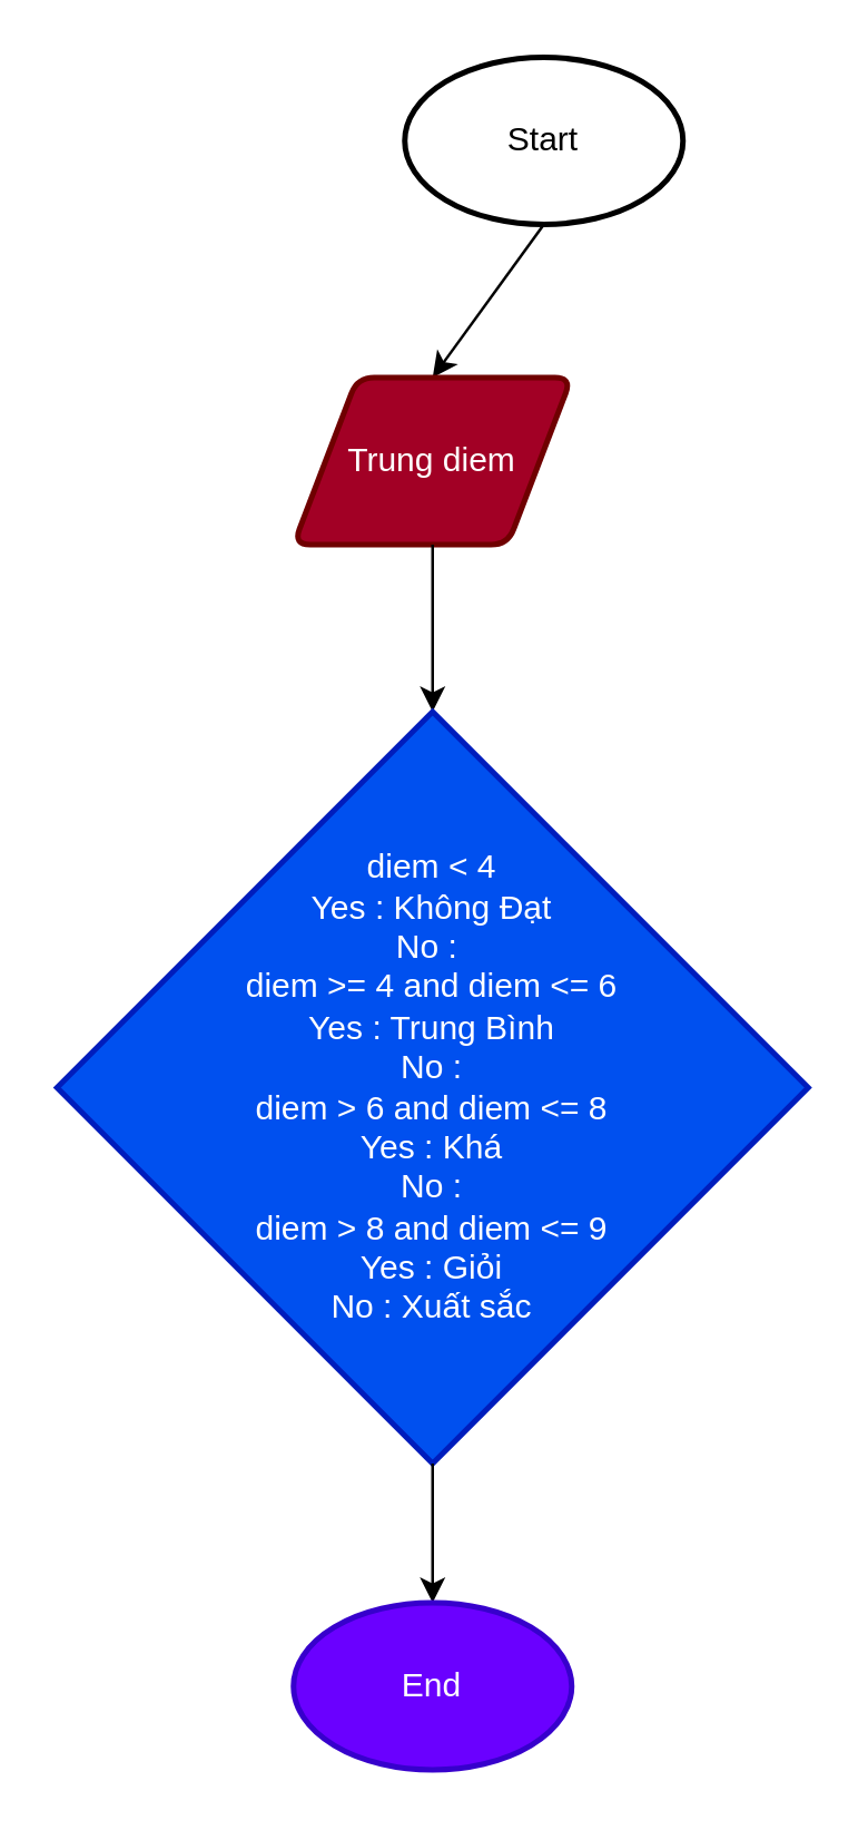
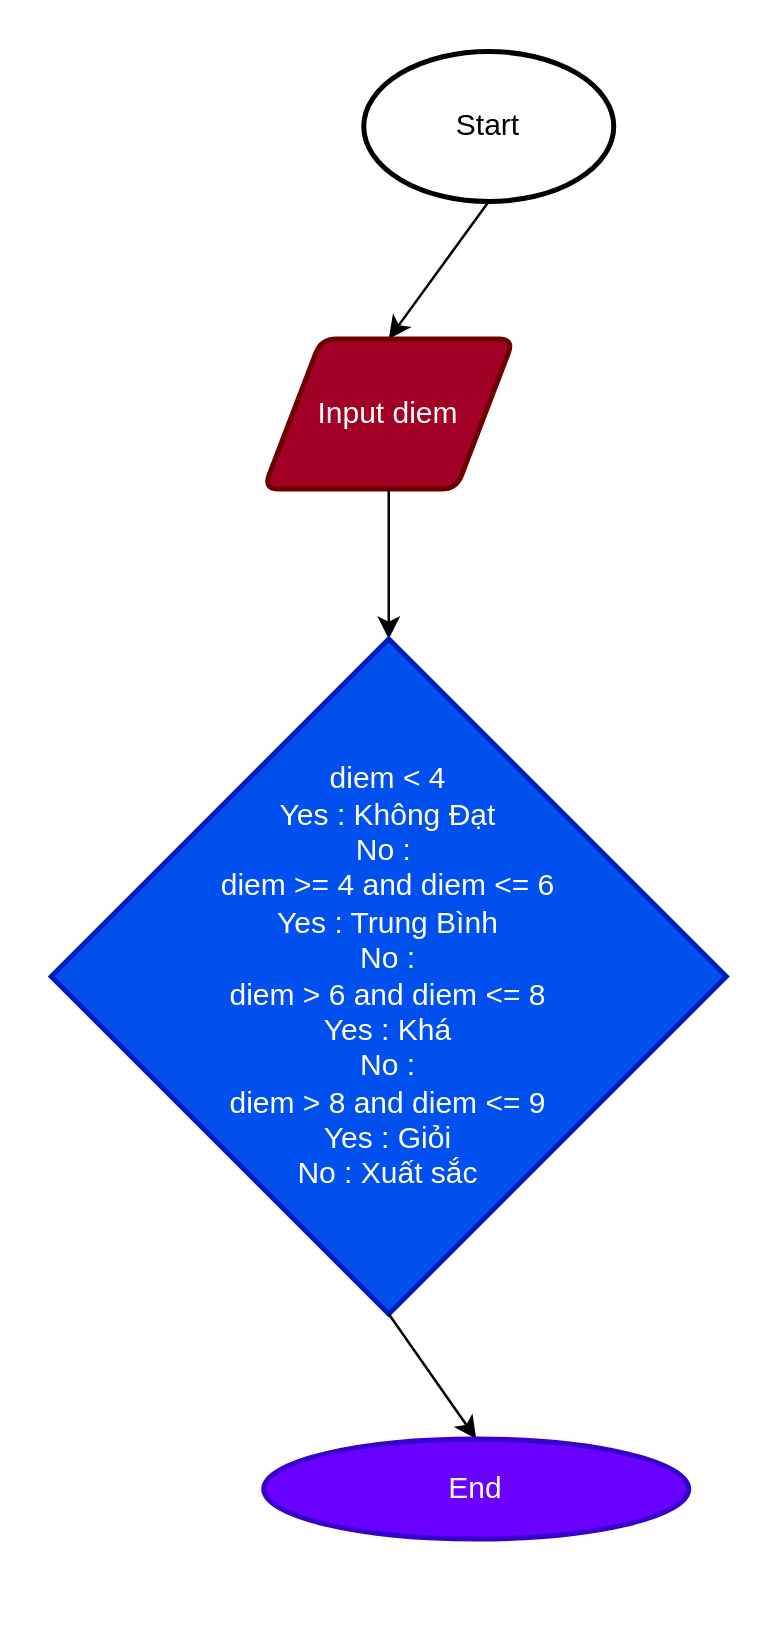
  <mxCell id="0" />
  <mxCell id="1" parent="0" />
  <mxCell id="2" value="Start" style="strokeWidth=2;html=1;shape=mxgraph.flowchart.start_1;whiteSpace=wrap;" vertex="1" parent="1"><mxGeometry x="145" y="20" width="100" height="60" as="geometry" /></mxCell>
  <mxCell id="3" value="" style="endArrow=classic;html=1;rounded=0;exitX=0.5;exitY=1;exitDx=0;exitDy=0;exitPerimeter=0;" edge="1" parent="1" source="2"><mxGeometry width="50" height="50" relative="1" as="geometry"><mxPoint x="145" y="295" as="sourcePoint" /><mxPoint x="155" y="135" as="targetPoint" /></mxGeometry></mxCell>
- <mxCell id="4" value="Trung diem" style="shape=parallelogram;html=1;strokeWidth=2;perimeter=parallelogramPerimeter;whiteSpace=wrap;rounded=1;arcSize=12;size=0.23;fillColor=#a20025;strokeColor=#6F0000;fontColor=#ffffff;" vertex="1" parent="1"><mxGeometry x="105" y="135" width="100" height="60" as="geometry" /></mxCell>
+ <mxCell id="4" value="Input diem" style="shape=parallelogram;html=1;strokeWidth=2;perimeter=parallelogramPerimeter;whiteSpace=wrap;rounded=1;arcSize=12;size=0.23;fillColor=#a20025;strokeColor=#6F0000;fontColor=#ffffff;" vertex="1" parent="1"><mxGeometry x="105" y="135" width="100" height="60" as="geometry" /></mxCell>
  <mxCell id="5" value="" style="endArrow=classic;html=1;rounded=0;exitX=0.5;exitY=1;exitDx=0;exitDy=0;" edge="1" parent="1" source="4"><mxGeometry width="50" height="50" relative="1" as="geometry"><mxPoint x="195" y="215" as="sourcePoint" /><mxPoint x="155" y="255" as="targetPoint" /></mxGeometry></mxCell>
  <mxCell id="6" value="diem &amp;lt; 4&lt;div&gt;Yes : Không Đạt&lt;/div&gt;&lt;div&gt;No :&amp;nbsp;&lt;/div&gt;&lt;div&gt;diem &amp;gt;= 4 and diem &amp;lt;= 6&lt;/div&gt;&lt;div&gt;Yes : Trung Bình&lt;/div&gt;&lt;div&gt;No :&lt;/div&gt;&lt;div&gt;diem &amp;gt; 6 and diem &amp;lt;= 8&lt;/div&gt;&lt;div&gt;Yes : Khá&lt;/div&gt;&lt;div&gt;No :&lt;/div&gt;&lt;div&gt;diem &amp;gt; 8 and diem &amp;lt;= 9&lt;/div&gt;&lt;div&gt;Yes : Giỏi&lt;/div&gt;&lt;div&gt;No : Xuất sắc&lt;/div&gt;" style="strokeWidth=2;html=1;shape=mxgraph.flowchart.decision;whiteSpace=wrap;fillColor=#0050ef;strokeColor=#001DBC;fontColor=#ffffff;" vertex="1" parent="1"><mxGeometry x="20" y="255" width="270" height="270" as="geometry" /></mxCell>
  <mxCell id="7" value="" style="endArrow=classic;html=1;rounded=0;exitX=0.5;exitY=1;exitDx=0;exitDy=0;exitPerimeter=0;entryX=0.5;entryY=0;entryDx=0;entryDy=0;entryPerimeter=0;" edge="1" parent="1" source="6" target="8"><mxGeometry width="50" height="50" relative="1" as="geometry"><mxPoint x="145" y="295" as="sourcePoint" /><mxPoint x="155" y="575" as="targetPoint" /></mxGeometry></mxCell>
- <mxCell id="8" value="End" style="strokeWidth=2;html=1;shape=mxgraph.flowchart.start_1;whiteSpace=wrap;fillColor=#6a00ff;fontColor=#ffffff;strokeColor=#3700CC;" vertex="1" parent="1"><mxGeometry x="105" y="575" width="100" height="60" as="geometry" /></mxCell>
+ <mxCell id="8" value="End" style="strokeWidth=2;html=1;shape=mxgraph.flowchart.start_1;whiteSpace=wrap;fillColor=#6a00ff;fontColor=#ffffff;strokeColor=#3700CC;" vertex="1" parent="1"><mxGeometry x="105" y="575" width="170" height="40" as="geometry" /></mxCell>
